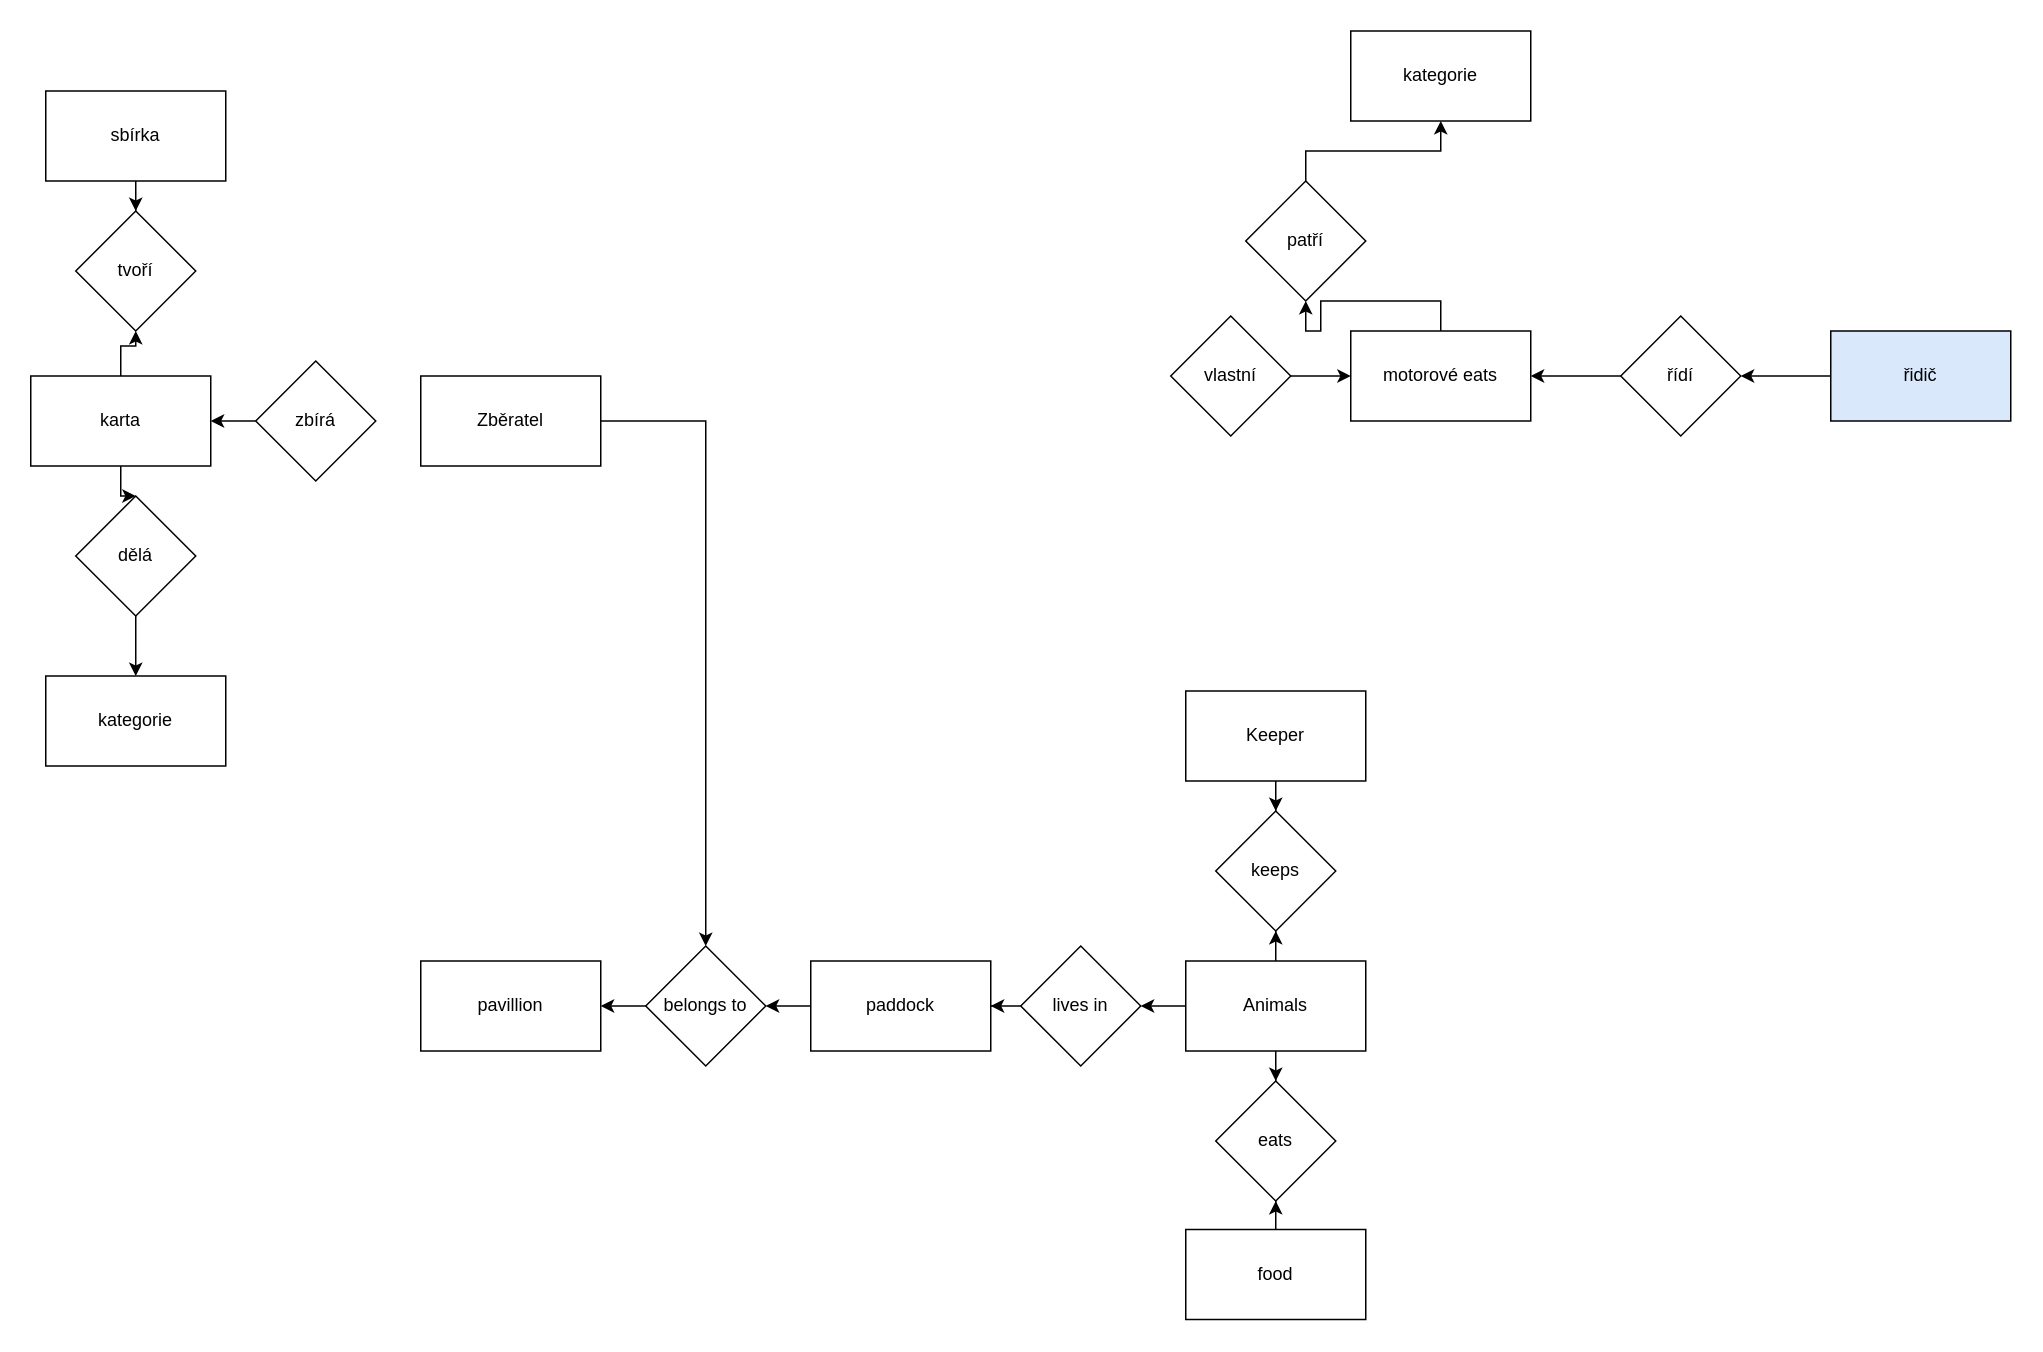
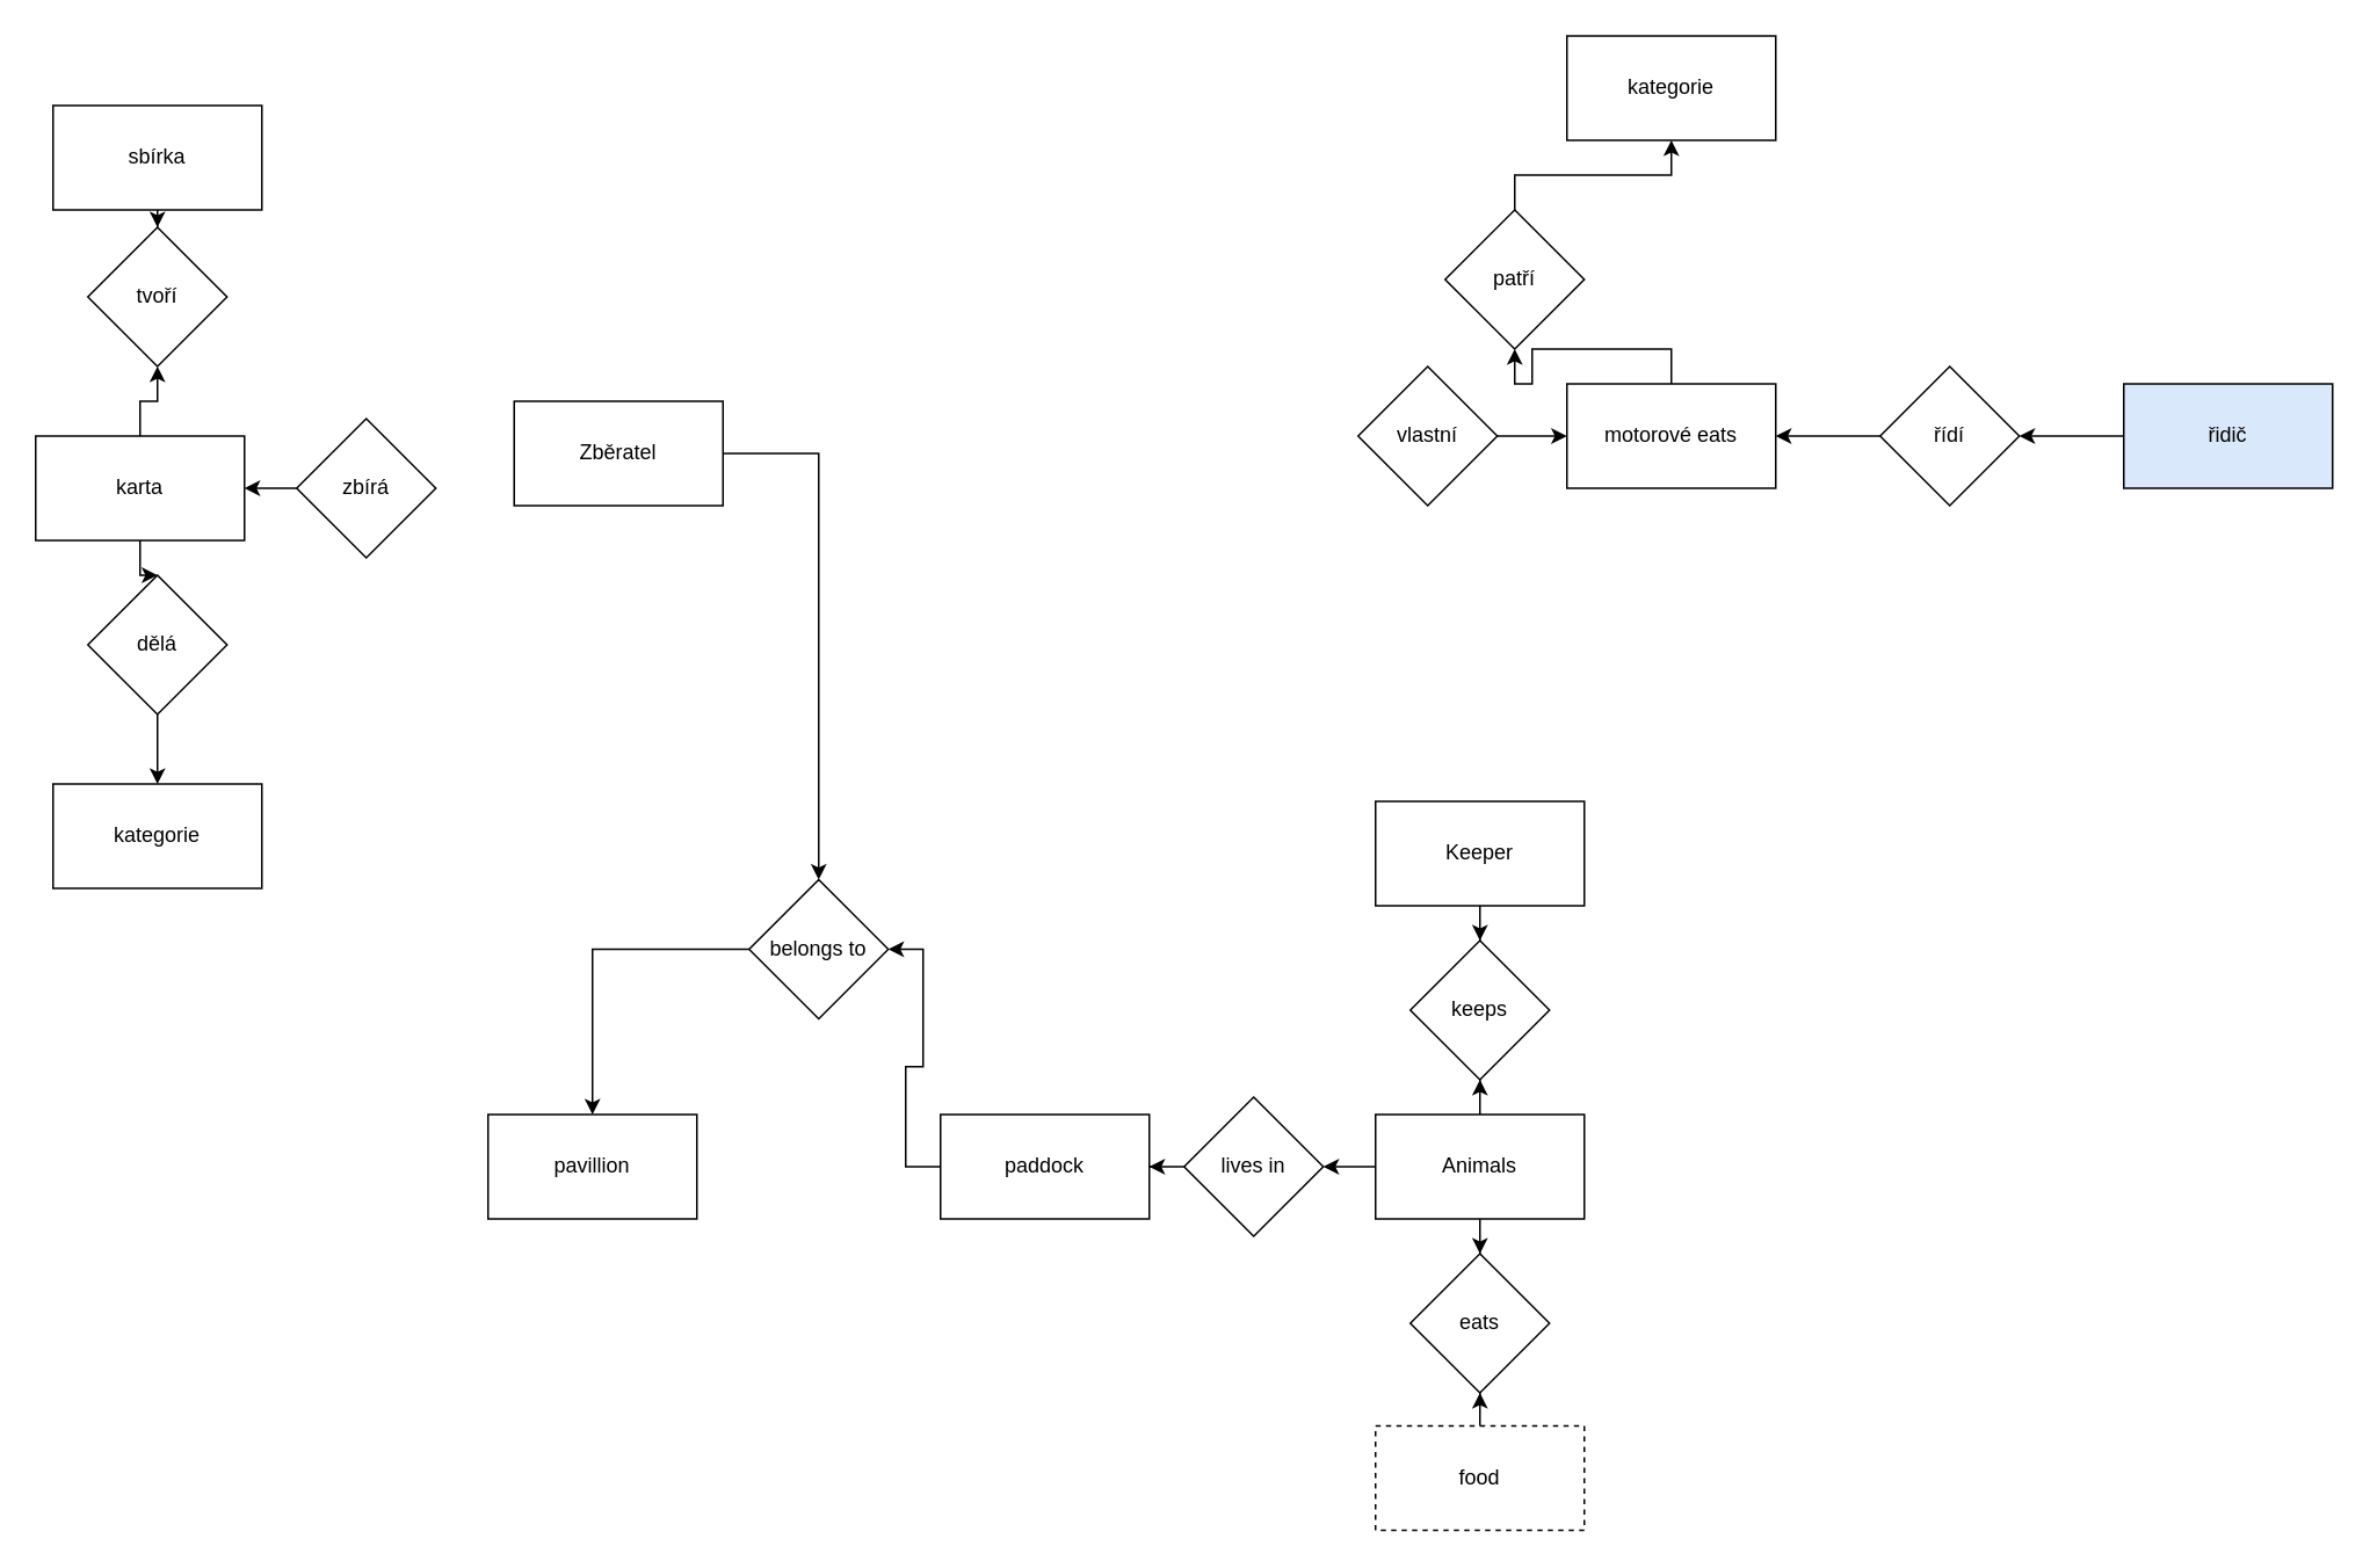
  <mxCell id="0" />
  <mxCell id="1" parent="0" />
  <mxCell id="2" style="edgeStyle=orthogonalEdgeStyle;rounded=0;orthogonalLoop=1;jettySize=auto;html=1;entryX=0.5;entryY=1;entryDx=0;entryDy=0;" edge="1" parent="1" source="5" target="13"><mxGeometry relative="1" as="geometry" /></mxCell>
  <mxCell id="3" style="edgeStyle=orthogonalEdgeStyle;rounded=0;orthogonalLoop=1;jettySize=auto;html=1;entryX=0.5;entryY=0;entryDx=0;entryDy=0;" edge="1" parent="1" source="5" target="14"><mxGeometry relative="1" as="geometry" /></mxCell>
  <mxCell id="4" style="edgeStyle=orthogonalEdgeStyle;rounded=0;orthogonalLoop=1;jettySize=auto;html=1;" edge="1" parent="1" source="5" target="16"><mxGeometry relative="1" as="geometry" /></mxCell>
  <mxCell id="5" value="Animals" style="rounded=0;whiteSpace=wrap;html=1;" vertex="1" parent="1"><mxGeometry x="790" y="640" width="120" height="60" as="geometry" /></mxCell>
  <mxCell id="6" style="edgeStyle=orthogonalEdgeStyle;rounded=0;orthogonalLoop=1;jettySize=auto;html=1;entryX=0.5;entryY=0;entryDx=0;entryDy=0;" edge="1" parent="1" source="7" target="13"><mxGeometry relative="1" as="geometry" /></mxCell>
  <mxCell id="7" value="Keeper" style="rounded=0;whiteSpace=wrap;html=1;" vertex="1" parent="1"><mxGeometry x="790" y="460" width="120" height="60" as="geometry" /></mxCell>
  <mxCell id="8" style="edgeStyle=orthogonalEdgeStyle;rounded=0;orthogonalLoop=1;jettySize=auto;html=1;entryX=1;entryY=0.5;entryDx=0;entryDy=0;" edge="1" parent="1" source="9" target="18"><mxGeometry relative="1" as="geometry" /></mxCell>
  <mxCell id="9" value="paddock" style="rounded=0;whiteSpace=wrap;html=1;" vertex="1" parent="1"><mxGeometry x="540" y="640" width="120" height="60" as="geometry" /></mxCell>
  <mxCell id="10" value="pavillion" style="rounded=0;whiteSpace=wrap;html=1;" vertex="1" parent="1"><mxGeometry x="280" y="640" width="120" height="60" as="geometry" /></mxCell>
  <mxCell id="11" value="" style="edgeStyle=orthogonalEdgeStyle;rounded=0;orthogonalLoop=1;jettySize=auto;html=1;" edge="1" parent="1" source="12" target="14"><mxGeometry relative="1" as="geometry" /></mxCell>
- <mxCell id="12" value="food" style="rounded=0;whiteSpace=wrap;html=1;" vertex="1" parent="1"><mxGeometry x="790" y="819" width="120" height="60" as="geometry" /></mxCell>
+ <mxCell id="12" value="food" style="rounded=0;whiteSpace=wrap;html=1;dashed=1;" vertex="1" parent="1"><mxGeometry x="790" y="819" width="120" height="60" as="geometry" /></mxCell>
  <mxCell id="13" value="keeps" style="rhombus;whiteSpace=wrap;html=1;" vertex="1" parent="1"><mxGeometry x="810" y="540" width="80" height="80" as="geometry" /></mxCell>
  <mxCell id="14" value="eats" style="rhombus;whiteSpace=wrap;html=1;" vertex="1" parent="1"><mxGeometry x="810" y="720" width="80" height="80" as="geometry" /></mxCell>
  <mxCell id="15" style="edgeStyle=orthogonalEdgeStyle;rounded=0;orthogonalLoop=1;jettySize=auto;html=1;entryX=1;entryY=0.5;entryDx=0;entryDy=0;" edge="1" parent="1" source="16" target="9"><mxGeometry relative="1" as="geometry" /></mxCell>
  <mxCell id="16" value="lives in" style="rhombus;whiteSpace=wrap;html=1;" vertex="1" parent="1"><mxGeometry x="680" y="630" width="80" height="80" as="geometry" /></mxCell>
  <mxCell id="17" value="" style="edgeStyle=orthogonalEdgeStyle;rounded=0;orthogonalLoop=1;jettySize=auto;html=1;" edge="1" parent="1" source="18" target="10"><mxGeometry relative="1" as="geometry" /></mxCell>
- <mxCell id="18" value="belongs to" style="rhombus;whiteSpace=wrap;html=1;" vertex="1" parent="1"><mxGeometry y="630" width="80" height="80" as="geometry" x="430" /></mxCell>
+ <mxCell id="18" value="belongs to" style="rhombus;whiteSpace=wrap;html=1;" vertex="1" parent="1"><mxGeometry x="430" y="505" width="80" height="80" as="geometry" /></mxCell>
  <mxCell id="19" style="edgeStyle=orthogonalEdgeStyle;rounded=0;orthogonalLoop=1;jettySize=auto;html=1;" edge="1" parent="1" source="21" target="28"><mxGeometry relative="1" as="geometry" /></mxCell>
  <mxCell id="20" style="edgeStyle=orthogonalEdgeStyle;rounded=0;orthogonalLoop=1;jettySize=auto;html=1;" edge="1" parent="1" source="21" target="31"><mxGeometry relative="1" as="geometry" /></mxCell>
  <mxCell id="21" value="karta" style="rounded=0;whiteSpace=wrap;html=1;" vertex="1" parent="1"><mxGeometry x="20" y="250" width="120" height="60" as="geometry" /></mxCell>
  <mxCell id="22" style="edgeStyle=orthogonalEdgeStyle;rounded=0;orthogonalLoop=1;jettySize=auto;html=1;" edge="1" parent="1" source="23" target="31"><mxGeometry relative="1" as="geometry" /></mxCell>
  <mxCell id="23" value="sbírka" style="rounded=0;whiteSpace=wrap;html=1;" vertex="1" parent="1"><mxGeometry x="30" y="60" width="120" height="60" as="geometry" /></mxCell>
  <mxCell id="24" style="edgeStyle=orthogonalEdgeStyle;rounded=0;orthogonalLoop=1;jettySize=auto;html=1;" edge="1" parent="1" source="25" target="18"><mxGeometry relative="1" as="geometry" /></mxCell>
- <mxCell id="25" value="Zběratel" style="rounded=0;whiteSpace=wrap;html=1;" vertex="1" parent="1"><mxGeometry x="280" y="250" width="120" height="60" as="geometry" /></mxCell>
+ <mxCell id="25" value="Zběratel" style="rounded=0;whiteSpace=wrap;html=1;" vertex="1" parent="1"><mxGeometry x="295" y="230" width="120" height="60" as="geometry" /></mxCell>
  <mxCell id="26" value="kategorie" style="rounded=0;whiteSpace=wrap;html=1;" vertex="1" parent="1"><mxGeometry x="30" y="450" width="120" height="60" as="geometry" /></mxCell>
  <mxCell id="27" style="edgeStyle=orthogonalEdgeStyle;rounded=0;orthogonalLoop=1;jettySize=auto;html=1;" edge="1" parent="1" source="28" target="26"><mxGeometry relative="1" as="geometry" /></mxCell>
  <mxCell id="28" value="dělá" style="rhombus;whiteSpace=wrap;html=1;" vertex="1" parent="1"><mxGeometry x="50" y="330" width="80" height="80" as="geometry" /></mxCell>
  <mxCell id="29" value="" style="edgeStyle=orthogonalEdgeStyle;rounded=0;orthogonalLoop=1;jettySize=auto;html=1;" edge="1" parent="1" source="30" target="21"><mxGeometry relative="1" as="geometry" /></mxCell>
  <mxCell id="30" value="zbírá" style="rhombus;whiteSpace=wrap;html=1;" vertex="1" parent="1"><mxGeometry x="170" y="240" width="80" height="80" as="geometry" /></mxCell>
- <mxCell id="31" value="tvoří" style="rhombus;whiteSpace=wrap;html=1;" vertex="1" parent="1"><mxGeometry x="50" y="140" width="80" height="80" as="geometry" /></mxCell>
+ <mxCell id="31" value="tvoří" style="rhombus;whiteSpace=wrap;html=1;" vertex="1" parent="1"><mxGeometry x="50" y="130" width="80" height="80" as="geometry" /></mxCell>
  <mxCell id="32" style="edgeStyle=orthogonalEdgeStyle;rounded=0;orthogonalLoop=1;jettySize=auto;html=1;entryX=0.5;entryY=1;entryDx=0;entryDy=0;" edge="1" parent="1" source="33" target="42"><mxGeometry relative="1" as="geometry" /></mxCell>
  <mxCell id="33" value="motorové eats" style="rounded=0;whiteSpace=wrap;html=1;" vertex="1" parent="1"><mxGeometry x="900" y="220" width="120" height="60" as="geometry" /></mxCell>
  <mxCell id="34" value="kategorie" style="rounded=0;whiteSpace=wrap;html=1;" vertex="1" parent="1"><mxGeometry x="900" y="20" width="120" height="60" as="geometry" /></mxCell>
  <mxCell id="35" style="edgeStyle=orthogonalEdgeStyle;rounded=0;orthogonalLoop=1;jettySize=auto;html=1;entryX=1;entryY=0.5;entryDx=0;entryDy=0;" edge="1" parent="1" source="36" target="38"><mxGeometry relative="1" as="geometry" /></mxCell>
  <mxCell id="36" value="řidič" style="rounded=0;whiteSpace=wrap;html=1;fillColor=#dae8fc;" vertex="1" parent="1"><mxGeometry x="1220" y="220" width="120" height="60" as="geometry" /></mxCell>
  <mxCell id="37" style="edgeStyle=orthogonalEdgeStyle;rounded=0;orthogonalLoop=1;jettySize=auto;html=1;entryX=1;entryY=0.5;entryDx=0;entryDy=0;" edge="1" parent="1" source="38" target="33"><mxGeometry relative="1" as="geometry" /></mxCell>
  <mxCell id="38" value="řídí" style="rhombus;whiteSpace=wrap;html=1;" vertex="1" parent="1"><mxGeometry x="1080" y="210" width="80" height="80" as="geometry" /></mxCell>
  <mxCell id="39" style="edgeStyle=orthogonalEdgeStyle;rounded=0;orthogonalLoop=1;jettySize=auto;html=1;entryX=0;entryY=0.5;entryDx=0;entryDy=0;" edge="1" parent="1" source="40" target="33"><mxGeometry relative="1" as="geometry" /></mxCell>
  <mxCell id="40" value="vlastní" style="rhombus;whiteSpace=wrap;html=1;" vertex="1" parent="1"><mxGeometry x="780" y="210" width="80" height="80" as="geometry" /></mxCell>
  <mxCell id="41" style="edgeStyle=orthogonalEdgeStyle;rounded=0;orthogonalLoop=1;jettySize=auto;html=1;" edge="1" parent="1" source="42" target="34"><mxGeometry relative="1" as="geometry" /></mxCell>
  <mxCell id="42" value="patří" style="rhombus;whiteSpace=wrap;html=1;" vertex="1" parent="1"><mxGeometry x="830" y="120" width="80" height="80" as="geometry" /></mxCell>
